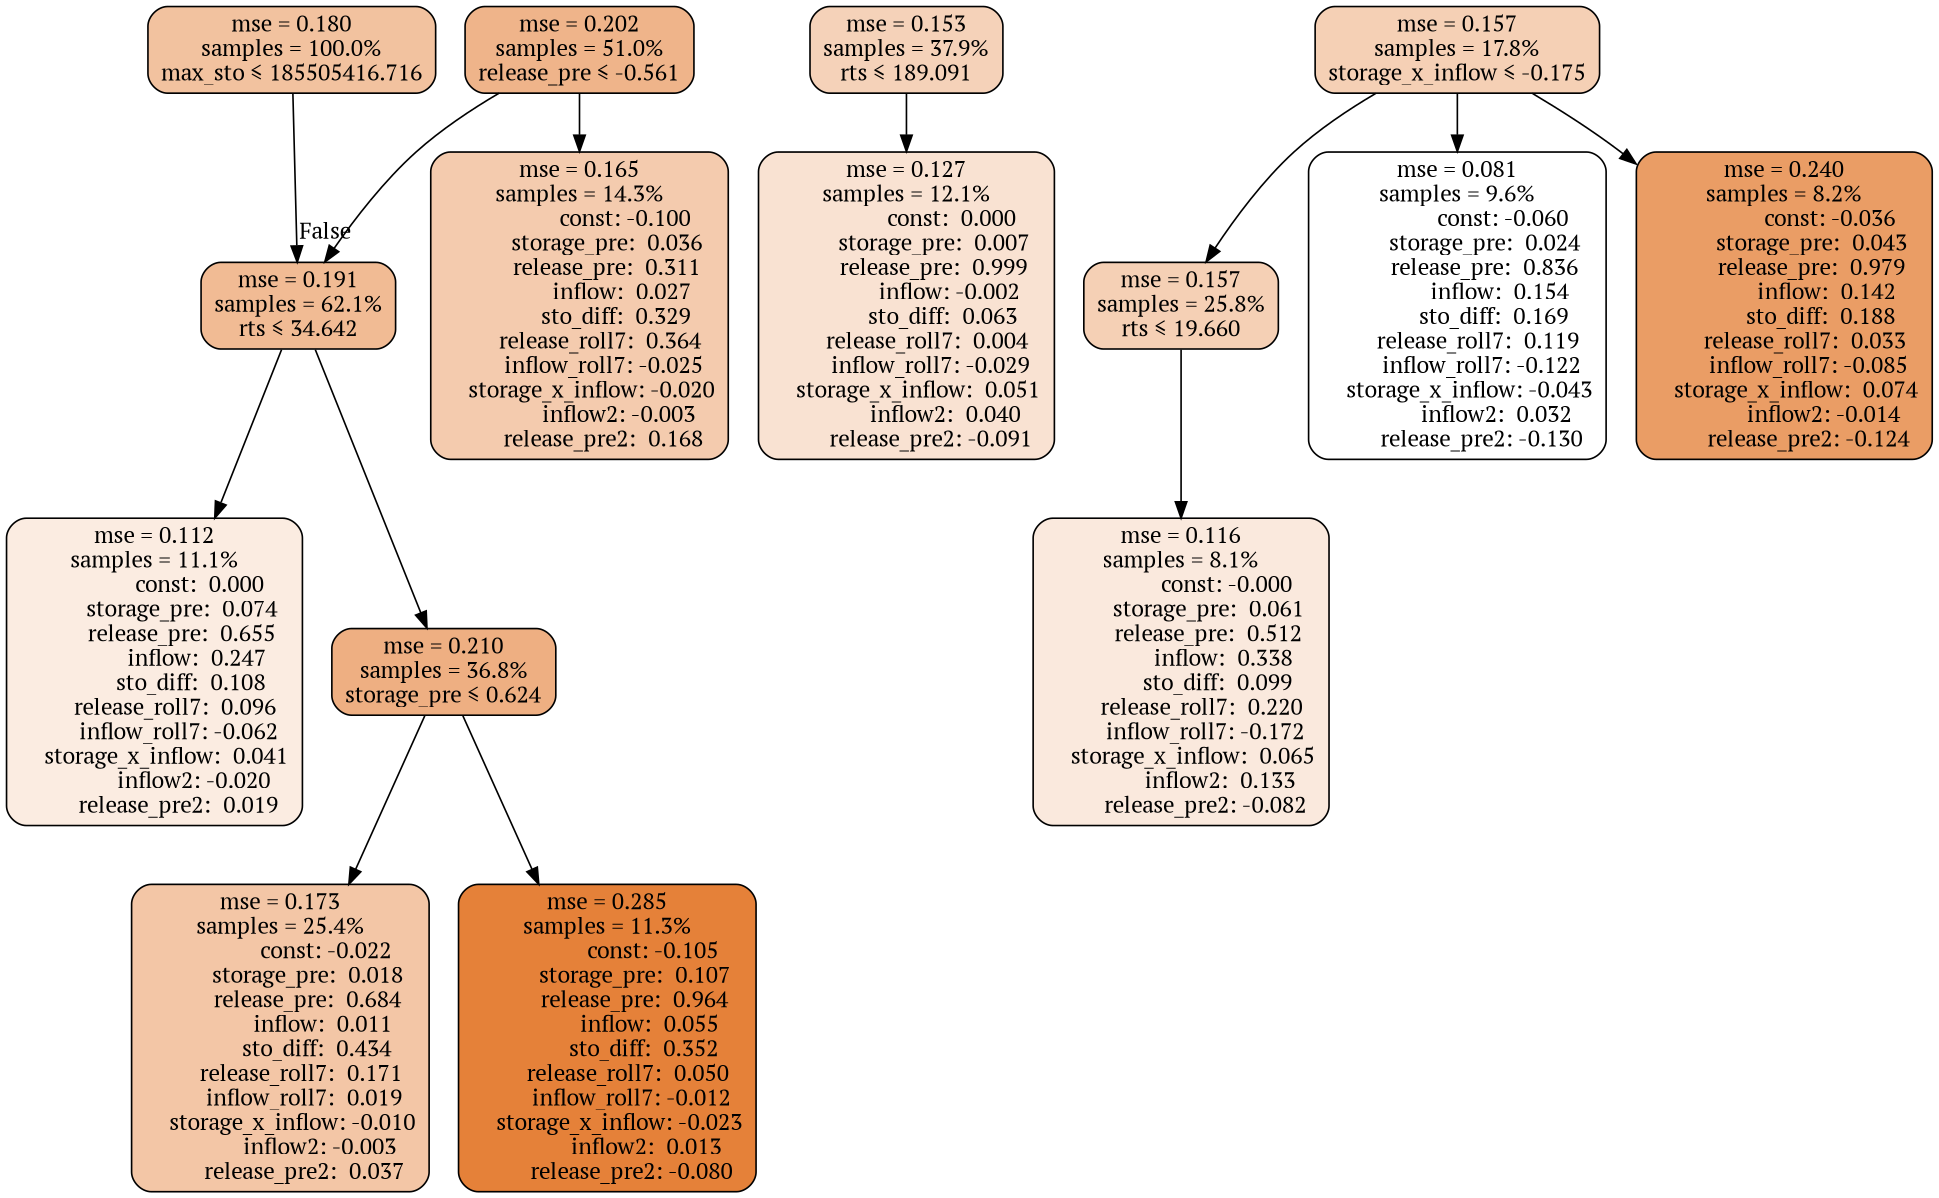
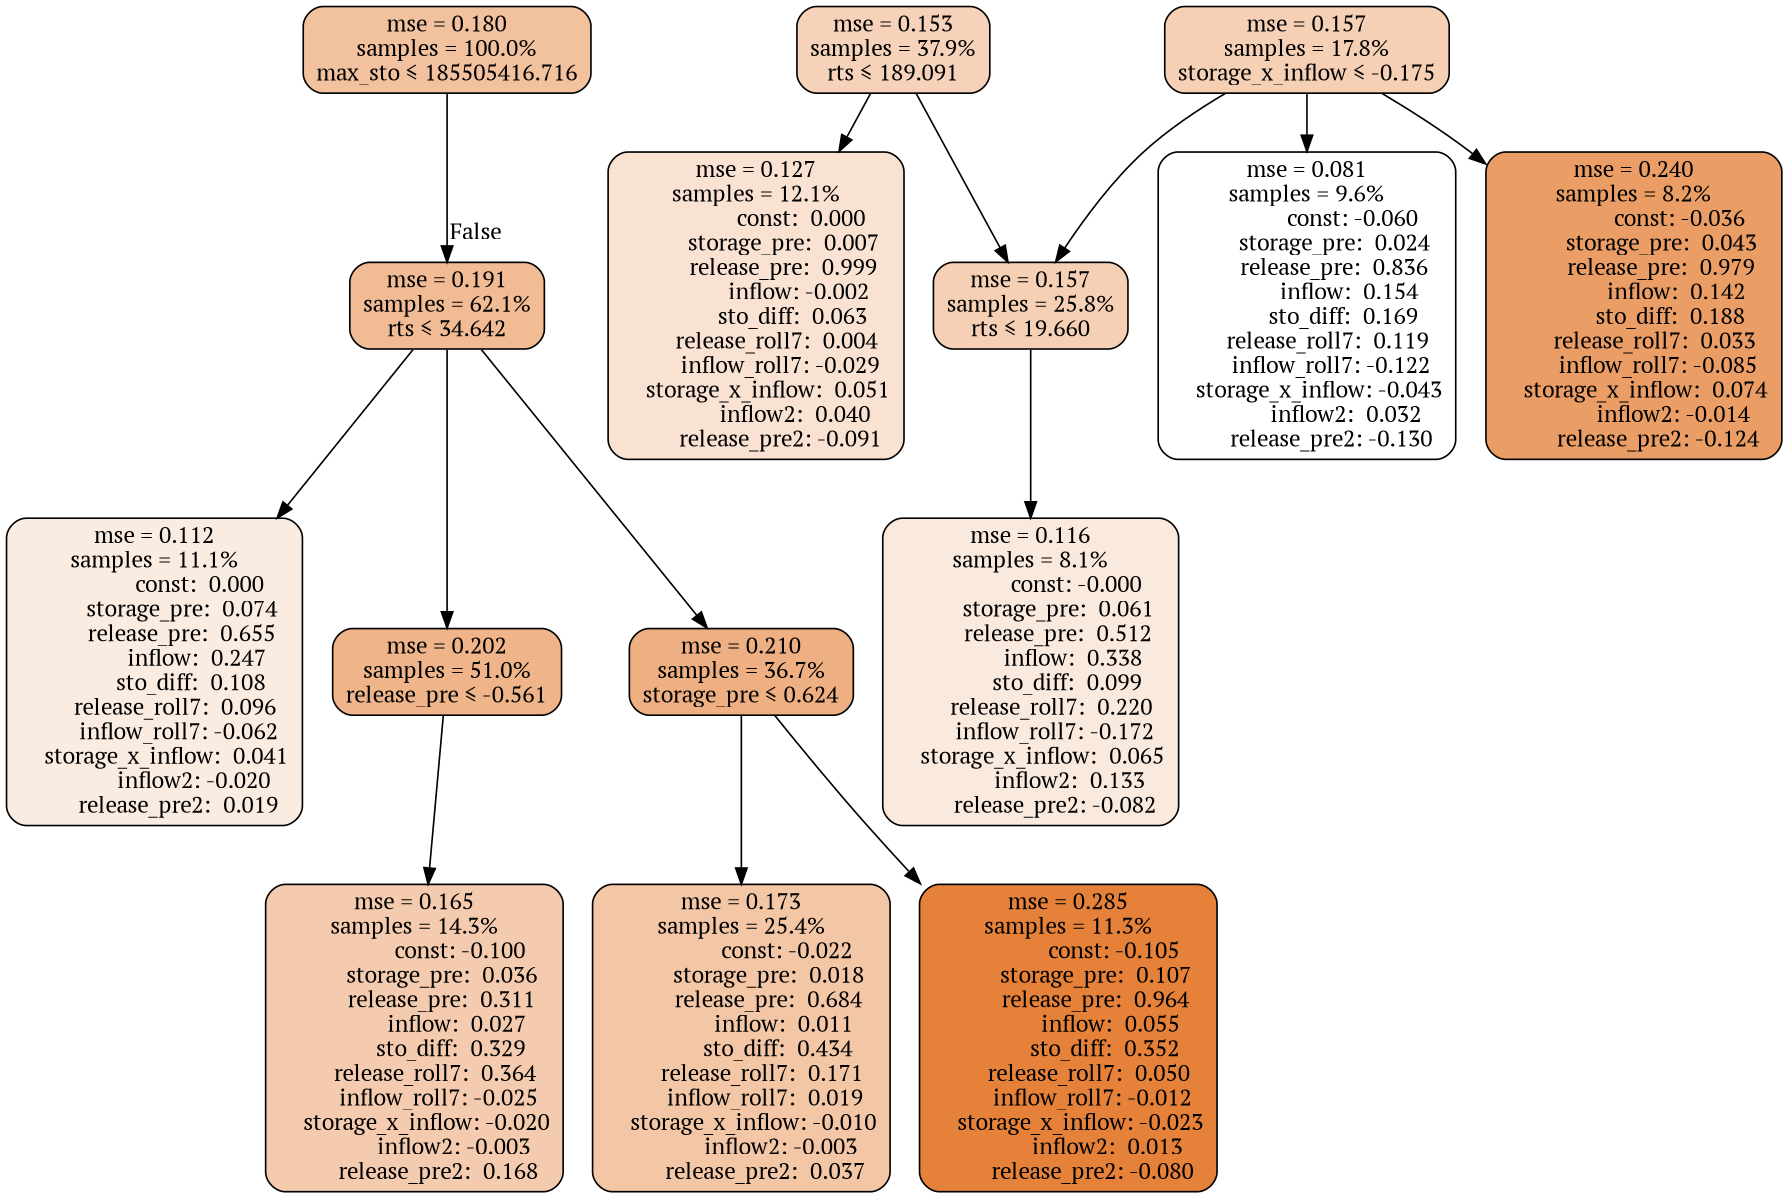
  digraph {
    fontname="PT Serif"
    node [color=black fillcolor="#f5d0b5" fontname="PT Serif" shape=rectangle style="filled, rounded"]
    edge [fontname="PT Serif"]
    n1 [fillcolor="#f2c29f" label="mse = 0.180\nsamples = 100.0%\nmax_sto &le; 185505416.716"]
    n2 [fillcolor="#f1bb94" label="mse = 0.191\nsamples = 62.1%\nrts &le; 34.642"]
    n3 [fillcolor="#f5d2b9" label="mse = 0.153\nsamples = 37.9%\nrts &le; 189.091"]
    n4 [label="mse = 0.157\nsamples = 25.8%\nrts &le; 19.660"]
    n5 [fillcolor="#f9e2d2" label="mse = 0.127\nsamples = 12.1%\n               const:  0.000\n         storage_pre:  0.007\n         release_pre:  0.999\n              inflow: -0.002\n            sto_diff:  0.063\n       release_roll7:  0.004\n        inflow_roll7: -0.029\n    storage_x_inflow:  0.051\n             inflow2:  0.040\n        release_pre2: -0.091"]
    n6 [fillcolor="#fbece1" label="mse = 0.112\nsamples = 11.1%\n               const:  0.000\n         storage_pre:  0.074\n         release_pre:  0.655\n              inflow:  0.247\n            sto_diff:  0.108\n       release_roll7:  0.096\n        inflow_roll7: -0.062\n    storage_x_inflow:  0.041\n             inflow2: -0.020\n        release_pre2:  0.019"]
    n7 [fillcolor="#efb48a" label="mse = 0.202\nsamples = 51.0%\nrelease_pre &le; -0.561"]
-   n8 [fillcolor="#eeaf82" label="mse = 0.210\nsamples = 36.8%\nstorage_pre &le; 0.624"]
+   n8 [fillcolor="#eeaf82" label="mse = 0.210\nsamples = 36.7%\nstorage_pre &le; 0.624"]
    n9 [fillcolor="#fae9dd" label="mse = 0.116\nsamples = 8.1%\n               const: -0.000\n         storage_pre:  0.061\n         release_pre:  0.512\n              inflow:  0.338\n            sto_diff:  0.099\n       release_roll7:  0.220\n        inflow_roll7: -0.172\n    storage_x_inflow:  0.065\n             inflow2:  0.133\n        release_pre2: -0.082"]
    n10 [label="mse = 0.157\nsamples = 17.8%\nstorage_x_inflow &le; -0.175"]
    n11 [fillcolor="#ffffff" label="mse = 0.081\nsamples = 9.6%\n               const: -0.060\n         storage_pre:  0.024\n         release_pre:  0.836\n              inflow:  0.154\n            sto_diff:  0.169\n       release_roll7:  0.119\n        inflow_roll7: -0.122\n    storage_x_inflow: -0.043\n             inflow2:  0.032\n        release_pre2: -0.130"]
    n12 [fillcolor="#ea9d65" label="mse = 0.240\nsamples = 8.2%\n               const: -0.036\n         storage_pre:  0.043\n         release_pre:  0.979\n              inflow:  0.142\n            sto_diff:  0.188\n       release_roll7:  0.033\n        inflow_roll7: -0.085\n    storage_x_inflow:  0.074\n             inflow2: -0.014\n        release_pre2: -0.124"]
    n13 [fillcolor="#f4cbae" label="mse = 0.165\nsamples = 14.3%\n               const: -0.100\n         storage_pre:  0.036\n         release_pre:  0.311\n              inflow:  0.027\n            sto_diff:  0.329\n       release_roll7:  0.364\n        inflow_roll7: -0.025\n    storage_x_inflow: -0.020\n             inflow2: -0.003\n        release_pre2:  0.168"]
    n14 [fillcolor="#f3c6a6" label="mse = 0.173\nsamples = 25.4%\n               const: -0.022\n         storage_pre:  0.018\n         release_pre:  0.684\n              inflow:  0.011\n            sto_diff:  0.434\n       release_roll7:  0.171\n        inflow_roll7:  0.019\n    storage_x_inflow: -0.010\n             inflow2: -0.003\n        release_pre2:  0.037"]
    n15 [fillcolor="#e58139" label="mse = 0.285\nsamples = 11.3%\n               const: -0.105\n         storage_pre:  0.107\n         release_pre:  0.964\n              inflow:  0.055\n            sto_diff:  0.352\n       release_roll7:  0.050\n        inflow_roll7: -0.012\n    storage_x_inflow: -0.023\n             inflow2:  0.013\n        release_pre2: -0.080"]
    n1 -> n2 [headlabel=False labelangle=-45 labeldistance=2.5]
    n2 -> n6
-   n7 -> n2
+   n2 -> n7
    n2 -> n8
+   n3 -> n4
    n3 -> n5
    n4 -> n9
    n7 -> n13
    n8 -> n14
    n8 -> n15
    n10 -> n4
    n10 -> n11
    n10 -> n12
  }
